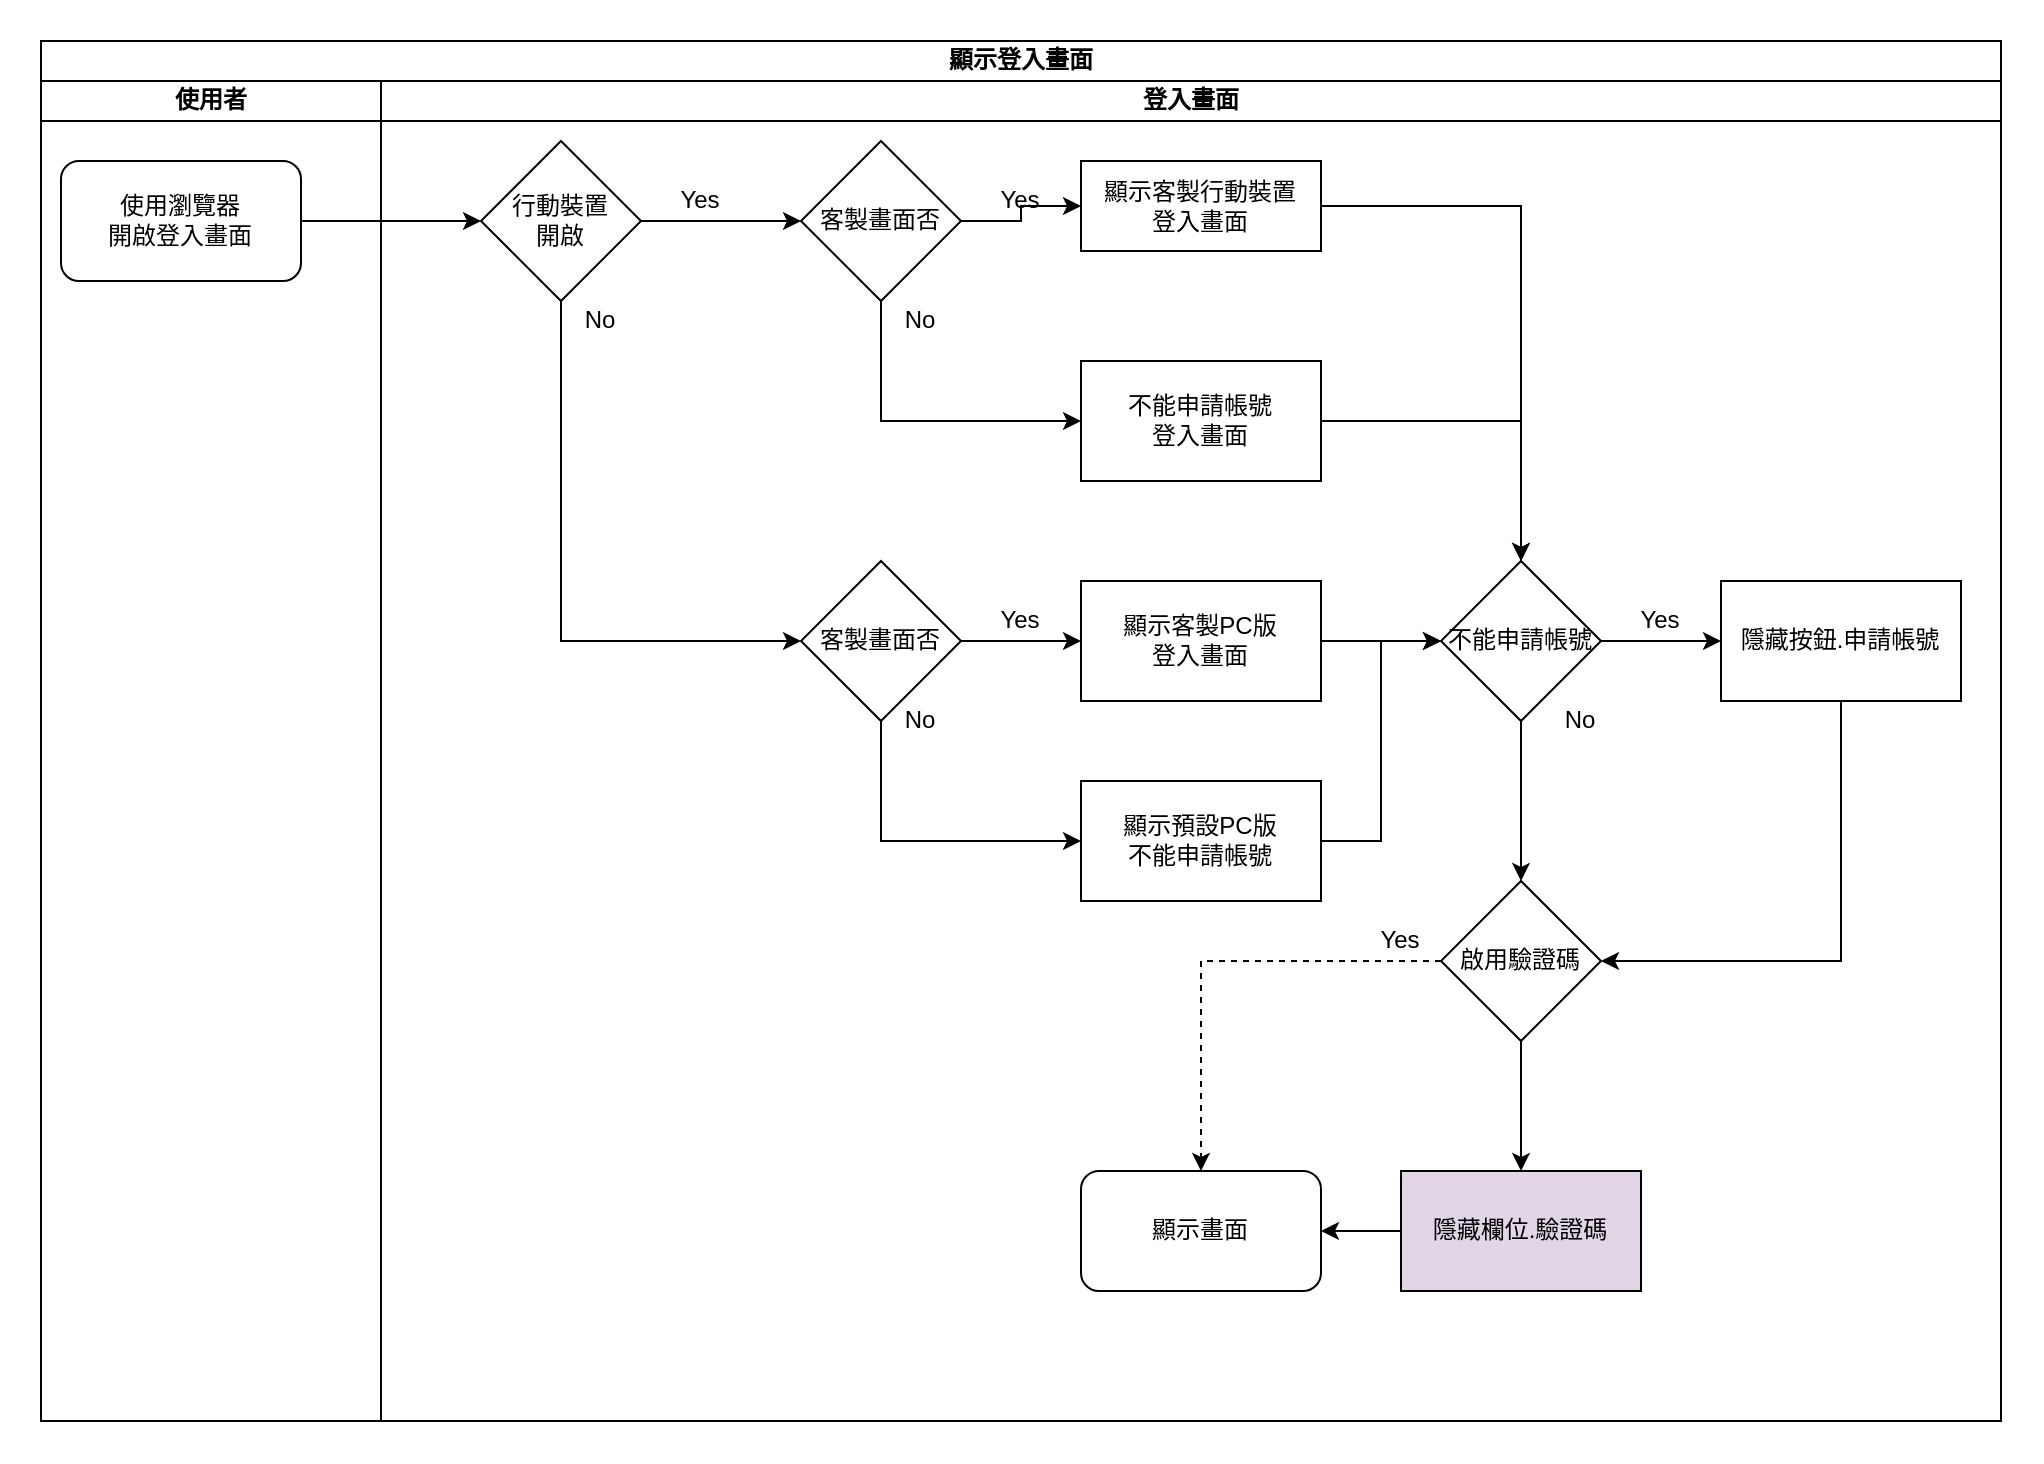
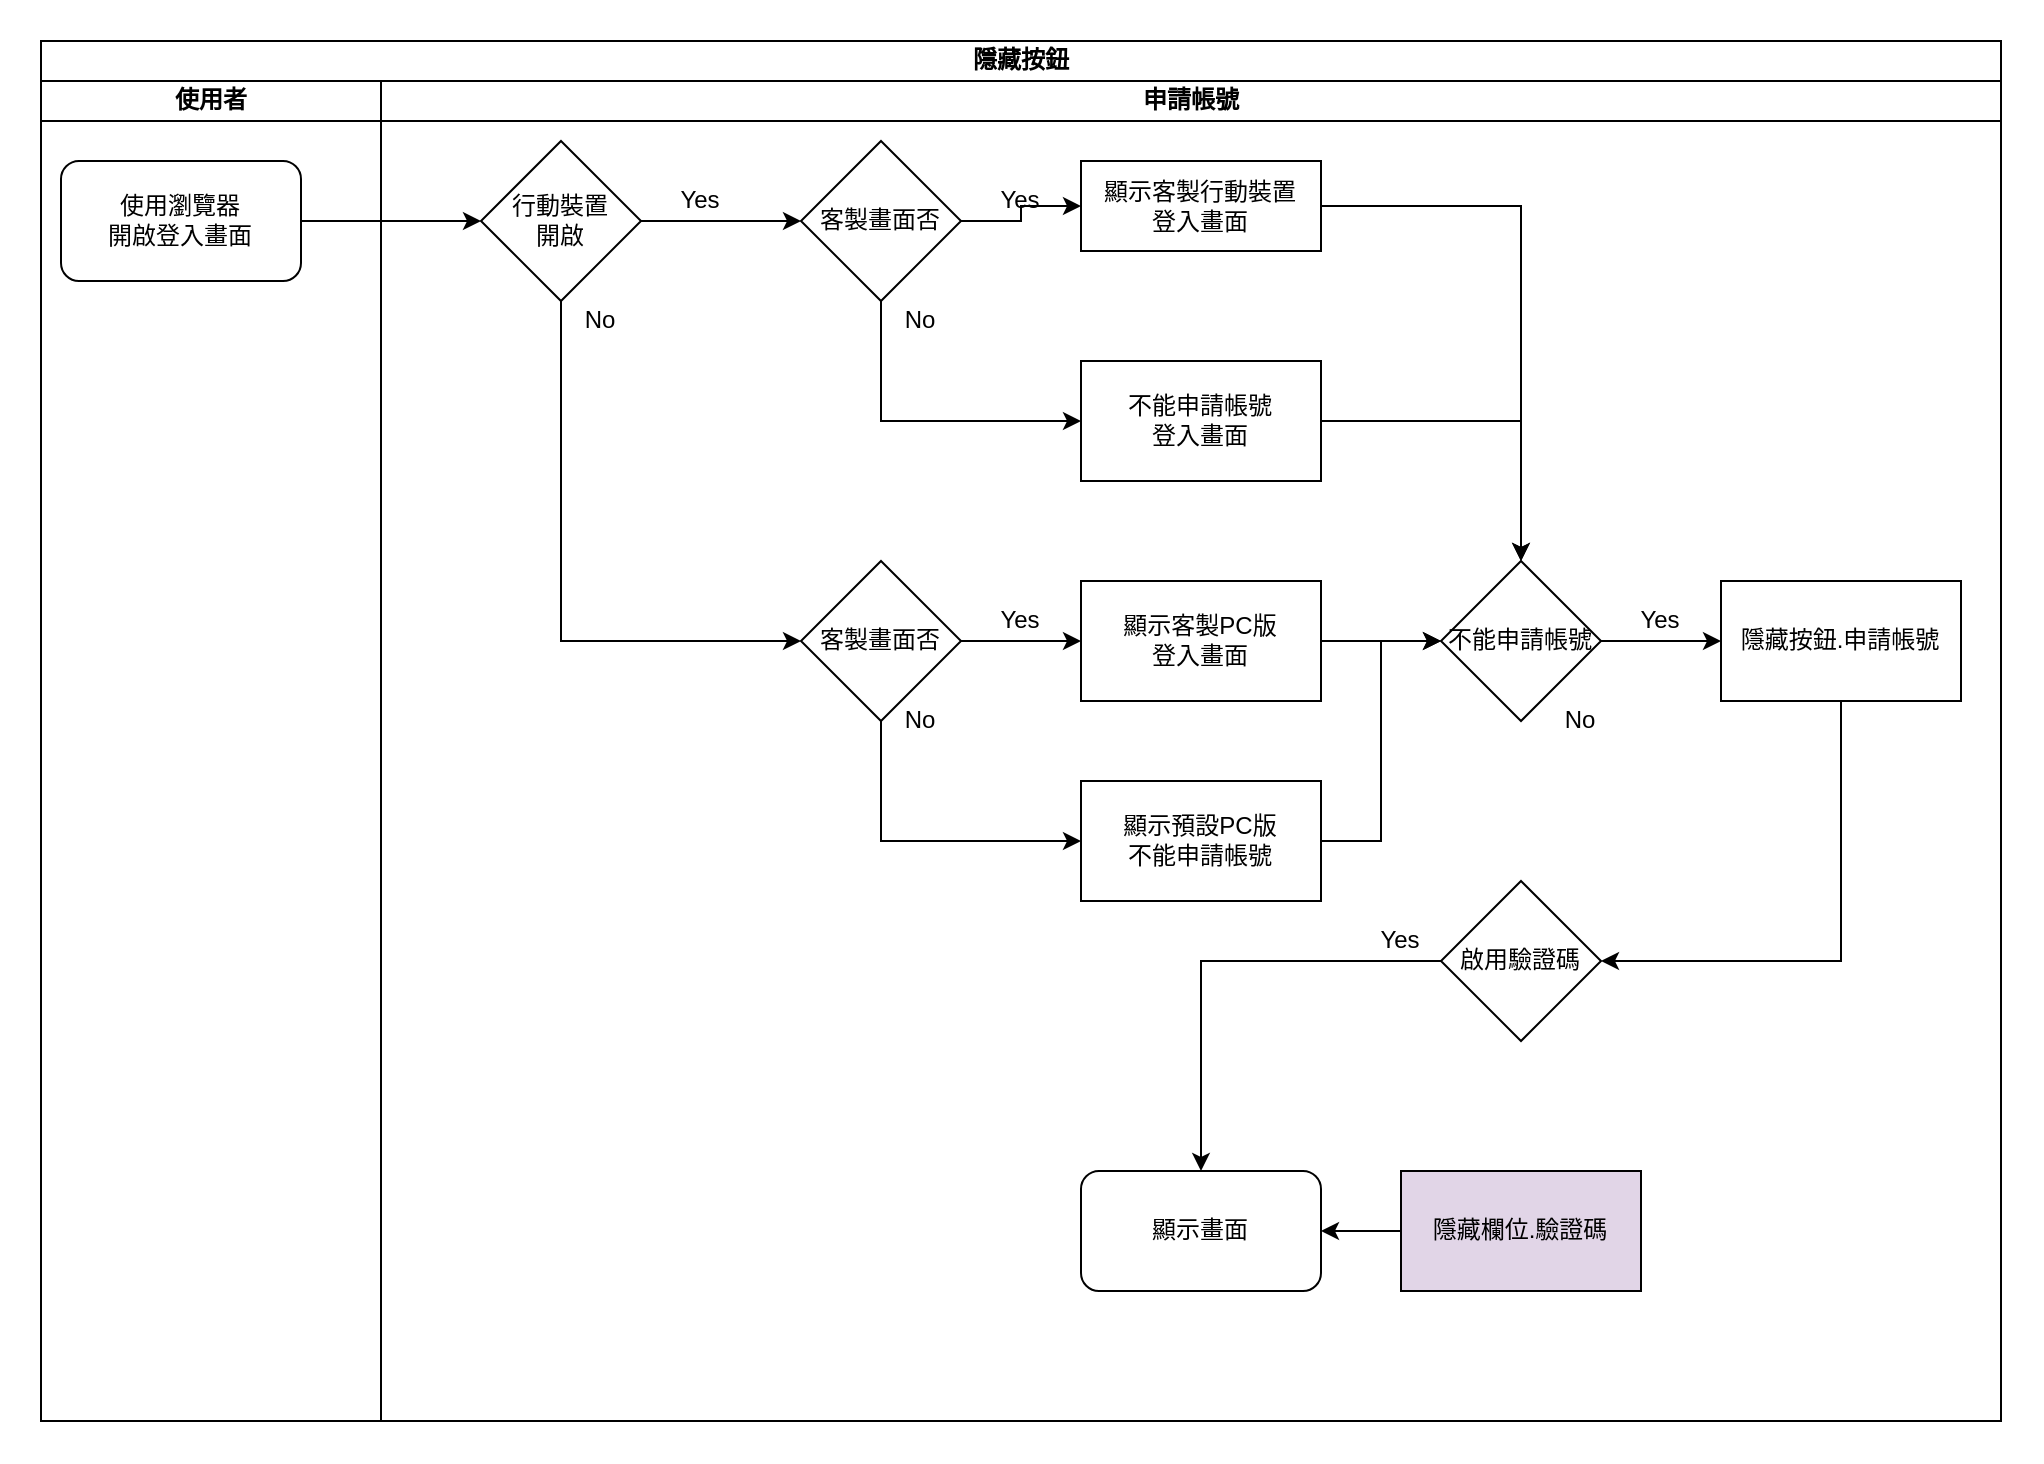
  <mxCell id="0" />
  <mxCell id="1" parent="0" />
- <mxCell id="2" value="顯示登入畫面" style="swimlane;html=1;childLayout=stackLayout;resizeParent=1;resizeParentMax=0;startSize=20;" parent="1" vertex="1"><mxGeometry x="20" y="20" width="980" height="690" as="geometry" /></mxCell>
+ <mxCell id="2" value="隱藏按鈕" style="swimlane;html=1;childLayout=stackLayout;resizeParent=1;resizeParentMax=0;startSize=20;" parent="1" vertex="1"><mxGeometry x="20" y="20" width="980" height="690" as="geometry" /></mxCell>
  <mxCell id="3" value="使用者" style="swimlane;html=1;startSize=20;" parent="2" vertex="1"><mxGeometry y="20" width="170" height="670" as="geometry" /></mxCell>
  <mxCell id="4" value="使用瀏覽器&lt;br&gt;開啟登入畫面" style="rounded=1;whiteSpace=wrap;html=1;" parent="3" vertex="1"><mxGeometry x="10" y="40" width="120" height="60" as="geometry" /></mxCell>
  <mxCell id="5" style="edgeStyle=orthogonalEdgeStyle;rounded=0;orthogonalLoop=1;jettySize=auto;html=1;" parent="2" source="4" target="8" edge="1"><mxGeometry relative="1" as="geometry" /></mxCell>
- <mxCell id="6" value="登入畫面" style="swimlane;html=1;startSize=20;" parent="2" vertex="1"><mxGeometry x="170" y="20" width="810" height="670" as="geometry" /></mxCell>
+ <mxCell id="6" value="申請帳號" style="swimlane;html=1;startSize=20;" parent="2" vertex="1"><mxGeometry x="170" y="20" width="810" height="670" as="geometry" /></mxCell>
  <mxCell id="7" style="edgeStyle=orthogonalEdgeStyle;rounded=0;orthogonalLoop=1;jettySize=auto;html=1;entryX=0;entryY=0.5;entryDx=0;entryDy=0;exitX=0.5;exitY=1;exitDx=0;exitDy=0;" parent="6" source="8" target="12" edge="1"><mxGeometry relative="1" as="geometry" /></mxCell>
  <mxCell id="8" value="行動裝置&lt;br&gt;開啟" style="rhombus;whiteSpace=wrap;html=1;" parent="6" vertex="1"><mxGeometry x="50" y="30" width="80" height="80" as="geometry" /></mxCell>
  <mxCell id="9" value="No" style="text;html=1;strokeColor=none;fillColor=none;align=center;verticalAlign=middle;whiteSpace=wrap;rounded=0;" parent="6" vertex="1"><mxGeometry x="90" y="110" width="40" height="20" as="geometry" /></mxCell>
  <mxCell id="10" value="Yes" style="text;html=1;strokeColor=none;fillColor=none;align=center;verticalAlign=middle;whiteSpace=wrap;rounded=0;" parent="6" vertex="1"><mxGeometry x="140" y="50" width="40" height="20" as="geometry" /></mxCell>
  <mxCell id="11" style="edgeStyle=orthogonalEdgeStyle;rounded=0;orthogonalLoop=1;jettySize=auto;html=1;exitX=0.5;exitY=1;exitDx=0;exitDy=0;entryX=0;entryY=0.5;entryDx=0;entryDy=0;" parent="6" source="12" target="21" edge="1"><mxGeometry relative="1" as="geometry" /></mxCell>
  <mxCell id="12" value="&lt;span&gt;客製畫面否&lt;/span&gt;" style="rhombus;whiteSpace=wrap;html=1;" parent="6" vertex="1"><mxGeometry x="210" y="240" width="80" height="80" as="geometry" /></mxCell>
  <mxCell id="13" value="" style="edgeStyle=orthogonalEdgeStyle;rounded=0;orthogonalLoop=1;jettySize=auto;html=1;" parent="6" source="12" target="22" edge="1"><mxGeometry relative="1" as="geometry" /></mxCell>
  <mxCell id="14" value="" style="edgeStyle=orthogonalEdgeStyle;rounded=0;orthogonalLoop=1;jettySize=auto;html=1;" parent="6" source="22" target="32" edge="1"><mxGeometry relative="1" as="geometry" /></mxCell>
  <mxCell id="15" value="" style="edgeStyle=orthogonalEdgeStyle;rounded=0;orthogonalLoop=1;jettySize=auto;html=1;" parent="6" source="32" target="31" edge="1"><mxGeometry relative="1" as="geometry" /></mxCell>
  <mxCell id="16" style="edgeStyle=orthogonalEdgeStyle;rounded=0;orthogonalLoop=1;jettySize=auto;html=1;entryX=0;entryY=0.5;entryDx=0;entryDy=0;" parent="6" source="21" target="32" edge="1"><mxGeometry relative="1" as="geometry" /></mxCell>
  <mxCell id="17" value="No" style="text;html=1;strokeColor=none;fillColor=none;align=center;verticalAlign=middle;whiteSpace=wrap;rounded=0;" parent="6" vertex="1"><mxGeometry x="250" y="110" width="40" height="20" as="geometry" /></mxCell>
  <mxCell id="18" value="No" style="text;html=1;strokeColor=none;fillColor=none;align=center;verticalAlign=middle;whiteSpace=wrap;rounded=0;" parent="6" vertex="1"><mxGeometry x="250" y="310" width="40" height="20" as="geometry" /></mxCell>
  <mxCell id="19" value="Yes" style="text;html=1;strokeColor=none;fillColor=none;align=center;verticalAlign=middle;whiteSpace=wrap;rounded=0;" parent="6" vertex="1"><mxGeometry x="300" y="50" width="40" height="20" as="geometry" /></mxCell>
  <mxCell id="20" value="Yes" style="text;html=1;strokeColor=none;fillColor=none;align=center;verticalAlign=middle;whiteSpace=wrap;rounded=0;" parent="6" vertex="1"><mxGeometry x="300" y="260" width="40" height="20" as="geometry" /></mxCell>
  <mxCell id="21" value="顯示預設PC版&lt;br&gt;不能申請帳號" style="whiteSpace=wrap;html=1;" parent="6" vertex="1"><mxGeometry x="350" y="350" width="120" height="60" as="geometry" /></mxCell>
  <mxCell id="22" value="&lt;span&gt;顯示客製PC版&lt;/span&gt;&lt;br&gt;&lt;span&gt;登入畫面&lt;/span&gt;" style="whiteSpace=wrap;html=1;" parent="6" vertex="1"><mxGeometry x="350" y="250" width="120" height="60" as="geometry" /></mxCell>
  <mxCell id="23" style="edgeStyle=orthogonalEdgeStyle;rounded=0;orthogonalLoop=1;jettySize=auto;html=1;" parent="6" source="24" target="32" edge="1"><mxGeometry relative="1" as="geometry" /></mxCell>
  <mxCell id="24" value="不能申請帳號&lt;br&gt;登入畫面" style="whiteSpace=wrap;html=1;" parent="6" vertex="1"><mxGeometry x="350" y="140" width="120" height="60" as="geometry" /></mxCell>
  <mxCell id="25" value="顯示畫面" style="rounded=1;whiteSpace=wrap;html=1;" parent="6" vertex="1"><mxGeometry x="350" y="545" width="120" height="60" as="geometry" /></mxCell>
  <mxCell id="26" value="Yes" style="text;html=1;strokeColor=none;fillColor=none;align=center;verticalAlign=middle;whiteSpace=wrap;rounded=0;" vertex="1" parent="6"><mxGeometry x="490" y="420" width="40" height="20" as="geometry" /></mxCell>
  <mxCell id="27" style="edgeStyle=orthogonalEdgeStyle;rounded=0;orthogonalLoop=1;jettySize=auto;html=1;" edge="1" parent="6" source="28" target="25"><mxGeometry relative="1" as="geometry" /></mxCell>
  <mxCell id="28" value="隱藏欄位.驗證碼" style="whiteSpace=wrap;html=1;fillColor=#e1d5e7;" vertex="1" parent="6"><mxGeometry x="510" y="545" width="120" height="60" as="geometry" /></mxCell>
  <mxCell id="29" value="No" style="text;html=1;strokeColor=none;fillColor=none;align=center;verticalAlign=middle;whiteSpace=wrap;rounded=0;" parent="6" vertex="1"><mxGeometry x="580" y="310" width="40" height="20" as="geometry" /></mxCell>
  <mxCell id="30" value="Yes" style="text;html=1;strokeColor=none;fillColor=none;align=center;verticalAlign=middle;whiteSpace=wrap;rounded=0;" parent="6" vertex="1"><mxGeometry x="620" y="260" width="40" height="20" as="geometry" /></mxCell>
  <mxCell id="31" value="隱藏按鈕.申請帳號" style="whiteSpace=wrap;html=1;" parent="6" vertex="1"><mxGeometry x="670" y="250" width="120" height="60" as="geometry" /></mxCell>
  <mxCell id="32" value="不能申請帳號" style="rhombus;whiteSpace=wrap;html=1;" parent="6" vertex="1"><mxGeometry x="530" y="240" width="80" height="80" as="geometry" /></mxCell>
  <mxCell id="33" value="" style="edgeStyle=orthogonalEdgeStyle;rounded=0;orthogonalLoop=1;jettySize=auto;html=1;" parent="1" source="35" target="38" edge="1"><mxGeometry relative="1" as="geometry" /></mxCell>
  <mxCell id="34" style="edgeStyle=orthogonalEdgeStyle;rounded=0;orthogonalLoop=1;jettySize=auto;html=1;entryX=0;entryY=0.5;entryDx=0;entryDy=0;exitX=0.5;exitY=1;exitDx=0;exitDy=0;" parent="1" source="35" target="24" edge="1"><mxGeometry relative="1" as="geometry" /></mxCell>
  <mxCell id="35" value="客製畫面否" style="rhombus;whiteSpace=wrap;html=1;" parent="1" vertex="1"><mxGeometry x="400" y="70" width="80" height="80" as="geometry" /></mxCell>
  <mxCell id="36" value="" style="edgeStyle=orthogonalEdgeStyle;rounded=0;orthogonalLoop=1;jettySize=auto;html=1;" parent="1" source="8" target="35" edge="1"><mxGeometry relative="1" as="geometry" /></mxCell>
  <mxCell id="37" style="edgeStyle=orthogonalEdgeStyle;rounded=0;orthogonalLoop=1;jettySize=auto;html=1;" parent="1" source="38" target="32" edge="1"><mxGeometry relative="1" as="geometry" /></mxCell>
  <mxCell id="38" value="顯示客製行動裝置&lt;br&gt;登入畫面" style="whiteSpace=wrap;html=1;" parent="1" vertex="1"><mxGeometry x="540" y="80" width="120" height="45" as="geometry" /></mxCell>
- <mxCell id="39" style="edgeStyle=orthogonalEdgeStyle;rounded=0;orthogonalLoop=1;jettySize=auto;html=1;dashed=1;" edge="1" parent="1" source="41" target="25"><mxGeometry relative="1" as="geometry" /></mxCell>
- <mxCell id="40" value="" style="edgeStyle=orthogonalEdgeStyle;rounded=0;orthogonalLoop=1;jettySize=auto;html=1;" edge="1" parent="1" source="41" target="28"><mxGeometry relative="1" as="geometry" /></mxCell>
+ <mxCell id="39" style="edgeStyle=orthogonalEdgeStyle;rounded=0;orthogonalLoop=1;jettySize=auto;html=1;" edge="1" parent="1" source="41" target="25"><mxGeometry relative="1" as="geometry" /></mxCell>
  <mxCell id="41" value="啟用驗證碼" style="rhombus;whiteSpace=wrap;html=1;" vertex="1" parent="1"><mxGeometry x="720" y="440" width="80" height="80" as="geometry" /></mxCell>
- <mxCell id="42" value="" style="edgeStyle=orthogonalEdgeStyle;rounded=0;orthogonalLoop=1;jettySize=auto;html=1;" edge="1" parent="1" source="32" target="41"><mxGeometry relative="1" as="geometry" /></mxCell>
  <mxCell id="43" style="edgeStyle=orthogonalEdgeStyle;rounded=0;orthogonalLoop=1;jettySize=auto;html=1;entryX=1;entryY=0.5;entryDx=0;entryDy=0;exitX=0.5;exitY=1;exitDx=0;exitDy=0;" edge="1" parent="1" source="31" target="41"><mxGeometry relative="1" as="geometry" /></mxCell>
